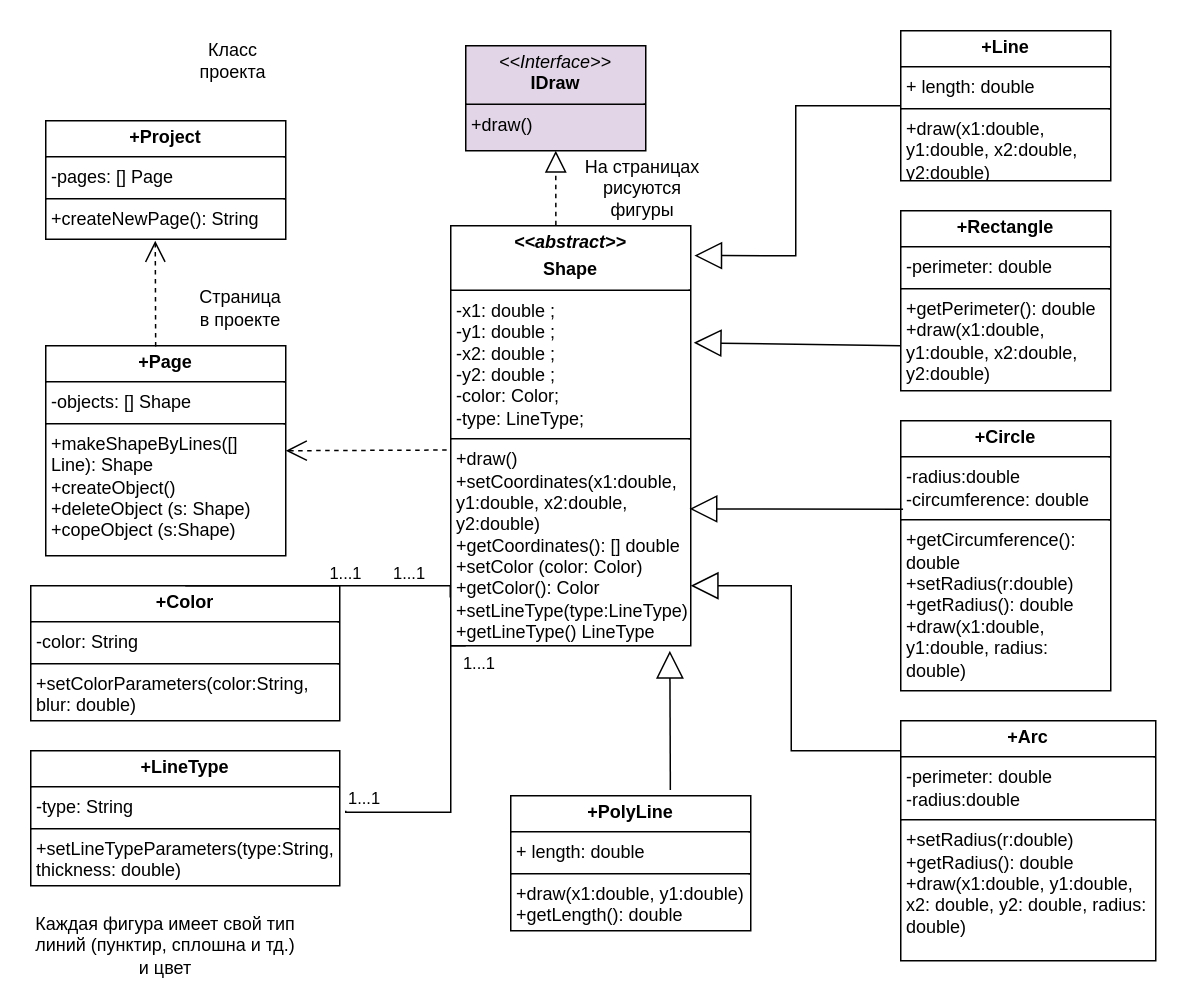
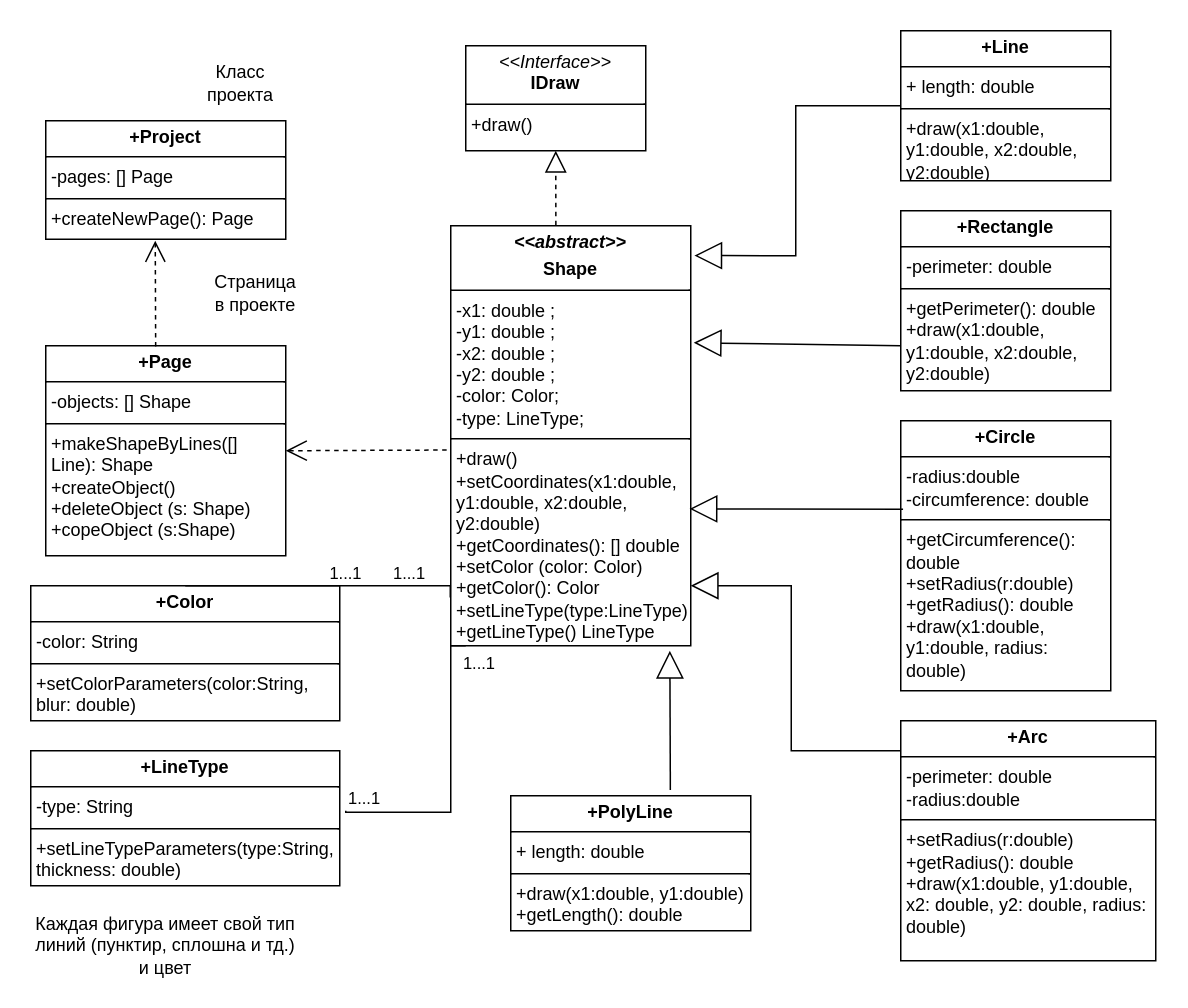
  <mxCell id="0" />
  <mxCell id="1" parent="0" />
- <mxCell id="2" value="&lt;p style=&quot;margin:0px;margin-top:4px;text-align:center;&quot;&gt;&lt;i&gt;&amp;lt;&amp;lt;Interface&amp;gt;&amp;gt;&lt;/i&gt;&lt;br&gt;&lt;b&gt;IDraw&lt;/b&gt;&lt;/p&gt;&lt;hr size=&quot;1&quot; style=&quot;border-style:solid;&quot;&gt;&lt;p style=&quot;margin:0px;margin-left:4px;&quot;&gt;+draw()&lt;br&gt;&lt;/p&gt;" style="verticalAlign=top;align=left;overflow=fill;html=1;whiteSpace=wrap;fillColor=#e1d5e7;" parent="1" vertex="1"><mxGeometry x="310" y="30" width="120" height="70" as="geometry" /></mxCell>
+ <mxCell id="2" value="&lt;p style=&quot;margin:0px;margin-top:4px;text-align:center;&quot;&gt;&lt;i&gt;&amp;lt;&amp;lt;Interface&amp;gt;&amp;gt;&lt;/i&gt;&lt;br&gt;&lt;b&gt;IDraw&lt;/b&gt;&lt;/p&gt;&lt;hr size=&quot;1&quot; style=&quot;border-style:solid;&quot;&gt;&lt;p style=&quot;margin:0px;margin-left:4px;&quot;&gt;+draw()&lt;br&gt;&lt;/p&gt;" style="verticalAlign=top;align=left;overflow=fill;html=1;whiteSpace=wrap;" parent="1" vertex="1"><mxGeometry x="310" y="30" width="120" height="70" as="geometry" /></mxCell>
  <mxCell id="3" value="&lt;p style=&quot;margin:0px;margin-top:4px;text-align:center;&quot;&gt;&lt;b&gt;&lt;i&gt;&amp;lt;&amp;lt;abstract&amp;gt;&amp;gt;&lt;/i&gt;&lt;/b&gt;&lt;/p&gt;&lt;p style=&quot;margin:0px;margin-top:4px;text-align:center;&quot;&gt;&lt;b&gt;Shape&lt;/b&gt;&lt;/p&gt;&lt;hr size=&quot;1&quot; style=&quot;border-style:solid;&quot;&gt;&lt;p style=&quot;margin:0px;margin-left:4px;&quot;&gt;-x1:&amp;nbsp;&lt;span style=&quot;background-color: initial;&quot;&gt;double&lt;/span&gt;&lt;span style=&quot;background-color: initial;&quot;&gt;&amp;nbsp;&lt;/span&gt;&lt;span style=&quot;background-color: initial;&quot;&gt;;&lt;/span&gt;&lt;/p&gt;&lt;p style=&quot;margin:0px;margin-left:4px;&quot;&gt;-y1:&amp;nbsp;&lt;span style=&quot;background-color: initial;&quot;&gt;double&lt;/span&gt;&lt;span style=&quot;background-color: initial;&quot;&gt;&amp;nbsp;&lt;/span&gt;&lt;span style=&quot;background-color: initial;&quot;&gt;;&lt;/span&gt;&lt;/p&gt;&lt;p style=&quot;margin:0px;margin-left:4px;&quot;&gt;-x2:&amp;nbsp;&lt;span style=&quot;background-color: initial;&quot;&gt;double&lt;/span&gt;&lt;span style=&quot;background-color: initial;&quot;&gt;&amp;nbsp;&lt;/span&gt;&lt;span style=&quot;background-color: initial;&quot;&gt;;&lt;/span&gt;&lt;/p&gt;&lt;p style=&quot;margin:0px;margin-left:4px;&quot;&gt;-y2:&amp;nbsp;&lt;span style=&quot;background-color: initial;&quot;&gt;double&lt;/span&gt;&lt;span style=&quot;background-color: initial;&quot;&gt;&amp;nbsp;&lt;/span&gt;&lt;span style=&quot;background-color: initial;&quot;&gt;;&lt;/span&gt;&lt;/p&gt;&lt;p style=&quot;margin:0px;margin-left:4px;&quot;&gt;-color: Color;&lt;/p&gt;&lt;p style=&quot;margin:0px;margin-left:4px;&quot;&gt;-type: LineType;&lt;/p&gt;&lt;hr size=&quot;1&quot; style=&quot;border-style:solid;&quot;&gt;&lt;p style=&quot;margin:0px;margin-left:4px;&quot;&gt;+draw()&lt;/p&gt;&lt;p style=&quot;margin:0px;margin-left:4px;&quot;&gt;+setCoordinates(x1:double, y1:&lt;span style=&quot;background-color: initial;&quot;&gt;double&lt;/span&gt;&lt;span style=&quot;background-color: initial;&quot;&gt;, x2:&lt;/span&gt;&lt;span style=&quot;background-color: initial;&quot;&gt;double&lt;/span&gt;&lt;span style=&quot;background-color: initial;&quot;&gt;, y2:&lt;/span&gt;&lt;span style=&quot;background-color: initial;&quot;&gt;double&lt;/span&gt;&lt;span style=&quot;background-color: initial;&quot;&gt;)&lt;/span&gt;&lt;/p&gt;&lt;p style=&quot;margin:0px;margin-left:4px;&quot;&gt;+getCoordinates(): [] double&lt;/p&gt;&lt;p style=&quot;margin:0px;margin-left:4px;&quot;&gt;+setColor (color: Color)&lt;/p&gt;&lt;p style=&quot;margin:0px;margin-left:4px;&quot;&gt;+getColor(): Color&lt;/p&gt;&lt;p style=&quot;margin:0px;margin-left:4px;&quot;&gt;+setLineType(type:&lt;span style=&quot;background-color: initial;&quot;&gt;LineType&lt;/span&gt;&lt;span style=&quot;background-color: initial;&quot;&gt;)&lt;/span&gt;&lt;/p&gt;&lt;p style=&quot;margin:0px;margin-left:4px;&quot;&gt;+getLineType()&amp;nbsp;&lt;span style=&quot;background-color: initial;&quot;&gt;LineType&lt;/span&gt;&lt;/p&gt;" style="verticalAlign=top;align=left;overflow=fill;html=1;whiteSpace=wrap;" parent="1" vertex="1"><mxGeometry x="300" y="150" width="160" height="280" as="geometry" /></mxCell>
  <mxCell id="4" value="&lt;p style=&quot;margin:0px;margin-top:4px;text-align:center;&quot;&gt;&lt;b&gt;+Rectangle&lt;/b&gt;&lt;/p&gt;&lt;hr size=&quot;1&quot; style=&quot;border-style:solid;&quot;&gt;&lt;p style=&quot;margin:0px;margin-left:4px;&quot;&gt;-perimeter: double&lt;/p&gt;&lt;hr size=&quot;1&quot; style=&quot;border-style:solid;&quot;&gt;&lt;p style=&quot;margin:0px;margin-left:4px;&quot;&gt;+getPerimeter(): double&lt;/p&gt;&lt;p style=&quot;margin:0px;margin-left:4px;&quot;&gt;&lt;span style=&quot;background-color: initial;&quot;&gt;+draw(x&lt;/span&gt;&lt;span style=&quot;background-color: initial;&quot;&gt;1:double, y1:&lt;/span&gt;&lt;span style=&quot;background-color: initial;&quot;&gt;double&lt;/span&gt;&lt;span style=&quot;background-color: initial;&quot;&gt;, x2:&lt;/span&gt;&lt;span style=&quot;background-color: initial;&quot;&gt;double&lt;/span&gt;&lt;span style=&quot;background-color: initial;&quot;&gt;, y2:&lt;/span&gt;&lt;span style=&quot;background-color: initial;&quot;&gt;double&lt;/span&gt;&lt;span style=&quot;background-color: initial;&quot;&gt;)&lt;/span&gt;&amp;nbsp;&lt;/p&gt;" style="verticalAlign=top;align=left;overflow=fill;html=1;whiteSpace=wrap;" parent="1" vertex="1"><mxGeometry x="600" y="140" width="140" height="120" as="geometry" /></mxCell>
  <mxCell id="5" value="&lt;p style=&quot;margin:0px;margin-top:4px;text-align:center;&quot;&gt;&lt;b&gt;+Line&lt;/b&gt;&lt;/p&gt;&lt;hr size=&quot;1&quot; style=&quot;border-style:solid;&quot;&gt;&lt;p style=&quot;margin:0px;margin-left:4px;&quot;&gt;+ length: double&lt;/p&gt;&lt;hr size=&quot;1&quot; style=&quot;border-style:solid;&quot;&gt;&lt;p style=&quot;margin:0px;margin-left:4px;&quot;&gt;+draw(x&lt;span style=&quot;background-color: initial;&quot;&gt;1:double, y1:&lt;/span&gt;&lt;span style=&quot;background-color: initial;&quot;&gt;double&lt;/span&gt;&lt;span style=&quot;background-color: initial;&quot;&gt;, x2:&lt;/span&gt;&lt;span style=&quot;background-color: initial;&quot;&gt;double&lt;/span&gt;&lt;span style=&quot;background-color: initial;&quot;&gt;, y2:&lt;/span&gt;&lt;span style=&quot;background-color: initial;&quot;&gt;double&lt;/span&gt;&lt;span style=&quot;background-color: initial;&quot;&gt;)&lt;/span&gt;&lt;/p&gt;&lt;p style=&quot;margin:0px;margin-left:4px;&quot;&gt;+getLength(): double&lt;span style=&quot;background-color: initial;&quot;&gt;&lt;/span&gt;&lt;/p&gt;" style="verticalAlign=top;align=left;overflow=fill;html=1;whiteSpace=wrap;" parent="1" vertex="1"><mxGeometry x="600" y="20" width="140" height="100" as="geometry" /></mxCell>
  <mxCell id="6" value="&lt;p style=&quot;margin:0px;margin-top:4px;text-align:center;&quot;&gt;&lt;b&gt;+Circle&lt;/b&gt;&lt;/p&gt;&lt;hr size=&quot;1&quot; style=&quot;border-style:solid;&quot;&gt;&lt;p style=&quot;margin:0px;margin-left:4px;&quot;&gt;-radius:double&lt;/p&gt;&lt;p style=&quot;margin:0px;margin-left:4px;&quot;&gt;-circumference: double&lt;/p&gt;&lt;hr size=&quot;1&quot; style=&quot;border-style:solid;&quot;&gt;&lt;p style=&quot;margin:0px;margin-left:4px;&quot;&gt;+getCircumference(): double&lt;/p&gt;&lt;p style=&quot;margin:0px;margin-left:4px;&quot;&gt;+setRadius(r:double)&lt;/p&gt;&lt;p style=&quot;margin:0px;margin-left:4px;&quot;&gt;+getRadius(): double&lt;/p&gt;&lt;p style=&quot;margin:0px;margin-left:4px;&quot;&gt;+draw(x&lt;span style=&quot;background-color: initial;&quot;&gt;1:double, y1:&lt;/span&gt;&lt;span style=&quot;background-color: initial;&quot;&gt;double&lt;/span&gt;&lt;span style=&quot;background-color: initial;&quot;&gt;, radius: double&lt;/span&gt;&lt;span style=&quot;background-color: initial;&quot;&gt;)&lt;/span&gt;&lt;/p&gt;" style="verticalAlign=top;align=left;overflow=fill;html=1;whiteSpace=wrap;" parent="1" vertex="1"><mxGeometry x="600" y="280" width="140" height="180" as="geometry" /></mxCell>
  <mxCell id="7" value="&lt;p style=&quot;margin:0px;margin-top:4px;text-align:center;&quot;&gt;&lt;b&gt;+PolyLine&lt;/b&gt;&lt;/p&gt;&lt;hr size=&quot;1&quot; style=&quot;border-style:solid;&quot;&gt;&lt;p style=&quot;margin:0px;margin-left:4px;&quot;&gt;+ length: double&lt;/p&gt;&lt;hr size=&quot;1&quot; style=&quot;border-style:solid;&quot;&gt;&lt;p style=&quot;margin:0px;margin-left:4px;&quot;&gt;+draw(x&lt;span style=&quot;background-color: initial;&quot;&gt;1:double, y1:&lt;/span&gt;&lt;span style=&quot;background-color: initial;&quot;&gt;double&lt;/span&gt;&lt;span style=&quot;background-color: initial;&quot;&gt;)&lt;/span&gt;&lt;/p&gt;&lt;p style=&quot;margin:0px;margin-left:4px;&quot;&gt;&lt;span style=&quot;background-color: initial;&quot;&gt;+getLength(): double&lt;/span&gt;&lt;/p&gt;" style="verticalAlign=top;align=left;overflow=fill;html=1;whiteSpace=wrap;" parent="1" vertex="1"><mxGeometry x="340" y="530" width="160" height="90" as="geometry" /></mxCell>
  <mxCell id="8" value="&lt;p style=&quot;margin:0px;margin-top:4px;text-align:center;&quot;&gt;&lt;b&gt;+Arc&lt;/b&gt;&lt;/p&gt;&lt;hr size=&quot;1&quot; style=&quot;border-style:solid;&quot;&gt;&lt;p style=&quot;margin:0px;margin-left:4px;&quot;&gt;-perimeter: double&lt;/p&gt;&lt;p style=&quot;margin: 0px 0px 0px 4px;&quot;&gt;-radius:double&lt;/p&gt;&lt;hr size=&quot;1&quot; style=&quot;border-style:solid;&quot;&gt;&lt;p style=&quot;margin: 0px 0px 0px 4px;&quot;&gt;+setRadius(r:double)&lt;/p&gt;&lt;p style=&quot;margin: 0px 0px 0px 4px;&quot;&gt;+getRadius(): double&lt;/p&gt;&lt;p style=&quot;margin: 0px 0px 0px 4px;&quot;&gt;+draw(x&lt;span style=&quot;background-color: initial;&quot;&gt;1:double, y1:&lt;/span&gt;&lt;span style=&quot;background-color: initial;&quot;&gt;double&lt;/span&gt;&lt;span style=&quot;background-color: initial;&quot;&gt;, x2: double, y2: double, radius: double&lt;/span&gt;&lt;span style=&quot;background-color: initial;&quot;&gt;)&lt;/span&gt;&lt;/p&gt;" style="verticalAlign=top;align=left;overflow=fill;html=1;whiteSpace=wrap;" parent="1" vertex="1"><mxGeometry x="600" y="480" width="170" height="160" as="geometry" /></mxCell>
  <mxCell id="9" value="&lt;p style=&quot;margin:0px;margin-top:4px;text-align:center;&quot;&gt;&lt;b&gt;+LineType&lt;/b&gt;&lt;/p&gt;&lt;hr size=&quot;1&quot; style=&quot;border-style:solid;&quot;&gt;&lt;p style=&quot;margin:0px;margin-left:4px;&quot;&gt;-type: String&lt;/p&gt;&lt;hr size=&quot;1&quot; style=&quot;border-style:solid;&quot;&gt;&lt;p style=&quot;margin:0px;margin-left:4px;&quot;&gt;+setLineTypeParameters(type:String, thickness: double)&lt;/p&gt;" style="verticalAlign=top;align=left;overflow=fill;html=1;whiteSpace=wrap;" parent="1" vertex="1"><mxGeometry x="20" y="500" width="206" height="90" as="geometry" /></mxCell>
  <mxCell id="10" value="&lt;p style=&quot;margin:0px;margin-top:4px;text-align:center;&quot;&gt;&lt;b&gt;+Color&lt;/b&gt;&lt;/p&gt;&lt;hr size=&quot;1&quot; style=&quot;border-style:solid;&quot;&gt;&lt;p style=&quot;margin:0px;margin-left:4px;&quot;&gt;-color: String&lt;/p&gt;&lt;hr size=&quot;1&quot; style=&quot;border-style:solid;&quot;&gt;&lt;p style=&quot;margin:0px;margin-left:4px;&quot;&gt;+setColorParameters(color:String, blur: double)&lt;/p&gt;" style="verticalAlign=top;align=left;overflow=fill;html=1;whiteSpace=wrap;" parent="1" vertex="1"><mxGeometry x="20" y="390" width="206" height="90" as="geometry" /></mxCell>
- <mxCell id="11" value="&lt;p style=&quot;margin:0px;margin-top:4px;text-align:center;&quot;&gt;&lt;b&gt;+Project&lt;/b&gt;&lt;/p&gt;&lt;hr size=&quot;1&quot; style=&quot;border-style:solid;&quot;&gt;&lt;p style=&quot;margin:0px;margin-left:4px;&quot;&gt;-pages: [] Page&amp;nbsp;&lt;/p&gt;&lt;hr size=&quot;1&quot; style=&quot;border-style:solid;&quot;&gt;&lt;p style=&quot;margin:0px;margin-left:4px;&quot;&gt;+createNewPage(): String&lt;/p&gt;" style="verticalAlign=top;align=left;overflow=fill;html=1;whiteSpace=wrap;" parent="1" vertex="1"><mxGeometry x="30" y="80" width="160" height="79" as="geometry" /></mxCell>
+ <mxCell id="11" value="&lt;p style=&quot;margin:0px;margin-top:4px;text-align:center;&quot;&gt;&lt;b&gt;+Project&lt;/b&gt;&lt;/p&gt;&lt;hr size=&quot;1&quot; style=&quot;border-style:solid;&quot;&gt;&lt;p style=&quot;margin:0px;margin-left:4px;&quot;&gt;-pages: [] Page&amp;nbsp;&lt;/p&gt;&lt;hr size=&quot;1&quot; style=&quot;border-style:solid;&quot;&gt;&lt;p style=&quot;margin:0px;margin-left:4px;&quot;&gt;+createNewPage(): Page&lt;/p&gt;" style="verticalAlign=top;align=left;overflow=fill;html=1;whiteSpace=wrap;" parent="1" vertex="1"><mxGeometry x="30" y="80" width="160" height="79" as="geometry" /></mxCell>
  <mxCell id="12" value="&lt;p style=&quot;margin:0px;margin-top:4px;text-align:center;&quot;&gt;&lt;b&gt;+Page&lt;/b&gt;&lt;/p&gt;&lt;hr size=&quot;1&quot; style=&quot;border-style:solid;&quot;&gt;&lt;p style=&quot;margin:0px;margin-left:4px;&quot;&gt;-objects: [] Shape&lt;/p&gt;&lt;hr size=&quot;1&quot; style=&quot;border-style:solid;&quot;&gt;&lt;p style=&quot;margin:0px;margin-left:4px;&quot;&gt;+makeShapeByLines([] Line): Shape&lt;/p&gt;&lt;p style=&quot;margin:0px;margin-left:4px;&quot;&gt;+createObject()&lt;/p&gt;&lt;p style=&quot;margin:0px;margin-left:4px;&quot;&gt;+deleteObject (s: Shape)&lt;/p&gt;&lt;p style=&quot;margin:0px;margin-left:4px;&quot;&gt;+copeObject (s:Shape)&lt;/p&gt;" style="verticalAlign=top;align=left;overflow=fill;html=1;whiteSpace=wrap;" parent="1" vertex="1"><mxGeometry x="30" y="230" width="160" height="140" as="geometry" /></mxCell>
  <mxCell id="13" value="" style="endArrow=none;html=1;edgeStyle=orthogonalEdgeStyle;rounded=0;entryX=0.5;entryY=0;entryDx=0;entryDy=0;exitX=-0.002;exitY=0.885;exitDx=0;exitDy=0;exitPerimeter=0;" edge="1" parent="1" source="3" target="10"><mxGeometry relative="1" as="geometry"><mxPoint x="290" y="390" as="sourcePoint" /><mxPoint x="220" y="420" as="targetPoint" /><Array as="points"><mxPoint x="300" y="390" /><mxPoint x="123" y="390" /></Array></mxGeometry></mxCell>
  <mxCell id="14" value="1...1" style="edgeLabel;resizable=0;html=1;align=left;verticalAlign=bottom;" connectable="0" vertex="1" parent="13"><mxGeometry x="-1" relative="1" as="geometry"><mxPoint x="-40" y="-8" as="offset" /></mxGeometry></mxCell>
  <mxCell id="15" value="1...1" style="edgeLabel;resizable=0;html=1;align=right;verticalAlign=bottom;" connectable="0" vertex="1" parent="13"><mxGeometry x="1" relative="1" as="geometry"><mxPoint x="118" as="offset" /></mxGeometry></mxCell>
  <mxCell id="16" value="" style="endArrow=none;html=1;edgeStyle=orthogonalEdgeStyle;rounded=0;" edge="1" parent="1"><mxGeometry relative="1" as="geometry"><mxPoint x="230" y="540" as="sourcePoint" /><mxPoint x="310" y="430" as="targetPoint" /><Array as="points"><mxPoint x="230" y="541" /><mxPoint x="300" y="541" /><mxPoint x="300" y="430" /></Array></mxGeometry></mxCell>
  <mxCell id="17" value="1...1" style="edgeLabel;resizable=0;html=1;align=left;verticalAlign=bottom;" connectable="0" vertex="1" parent="16"><mxGeometry x="-1" relative="1" as="geometry" /></mxCell>
  <mxCell id="18" value="1...1" style="edgeLabel;resizable=0;html=1;align=right;verticalAlign=bottom;" connectable="0" vertex="1" parent="16"><mxGeometry x="1" relative="1" as="geometry"><mxPoint x="20" y="20" as="offset" /></mxGeometry></mxCell>
  <mxCell id="19" value="" style="endArrow=block;endSize=16;endFill=0;html=1;rounded=0;exitX=0;exitY=0.75;exitDx=0;exitDy=0;" edge="1" parent="1" source="4"><mxGeometry width="160" relative="1" as="geometry"><mxPoint x="330" y="240" as="sourcePoint" /><mxPoint x="462" y="228" as="targetPoint" /><Array as="points" /></mxGeometry></mxCell>
  <mxCell id="20" value="" style="endArrow=block;endSize=16;endFill=0;html=1;rounded=0;exitX=0;exitY=0.5;exitDx=0;exitDy=0;entryX=1.015;entryY=0.071;entryDx=0;entryDy=0;entryPerimeter=0;" edge="1" parent="1" source="5" target="3"><mxGeometry x="0.002" width="160" relative="1" as="geometry"><mxPoint x="330" y="240" as="sourcePoint" /><mxPoint x="470" y="170" as="targetPoint" /><Array as="points"><mxPoint x="530" y="70" /><mxPoint x="530" y="130" /><mxPoint x="530" y="170" /></Array><mxPoint as="offset" /></mxGeometry></mxCell>
  <mxCell id="21" value="" style="endArrow=block;endSize=16;endFill=0;html=1;rounded=0;exitX=0.011;exitY=0.328;exitDx=0;exitDy=0;exitPerimeter=0;entryX=0.995;entryY=0.674;entryDx=0;entryDy=0;entryPerimeter=0;" edge="1" parent="1" source="6" target="3"><mxGeometry width="160" relative="1" as="geometry"><mxPoint x="330" y="340" as="sourcePoint" /><mxPoint x="490" y="340" as="targetPoint" /></mxGeometry></mxCell>
  <mxCell id="22" value="" style="endArrow=block;endSize=16;endFill=0;html=1;rounded=0;" edge="1" parent="1"><mxGeometry width="160" relative="1" as="geometry"><mxPoint x="600" y="500" as="sourcePoint" /><mxPoint x="460" y="390" as="targetPoint" /><Array as="points"><mxPoint x="527" y="500" /><mxPoint x="527" y="390" /></Array></mxGeometry></mxCell>
  <mxCell id="23" value="" style="endArrow=block;endSize=16;endFill=0;html=1;rounded=0;exitX=0.665;exitY=-0.042;exitDx=0;exitDy=0;exitPerimeter=0;entryX=0.913;entryY=1.012;entryDx=0;entryDy=0;entryPerimeter=0;" edge="1" parent="1" source="7" target="3"><mxGeometry width="160" relative="1" as="geometry"><mxPoint x="330" y="340" as="sourcePoint" /><mxPoint x="440" y="470" as="targetPoint" /></mxGeometry></mxCell>
  <mxCell id="24" value="" style="endArrow=block;dashed=1;endFill=0;endSize=12;html=1;rounded=0;entryX=0.5;entryY=1;entryDx=0;entryDy=0;exitX=0.438;exitY=-0.001;exitDx=0;exitDy=0;exitPerimeter=0;" edge="1" parent="1" source="3" target="2"><mxGeometry width="160" relative="1" as="geometry"><mxPoint x="370" y="140" as="sourcePoint" /><mxPoint x="490" y="240" as="targetPoint" /><Array as="points" /></mxGeometry></mxCell>
  <mxCell id="25" value="" style="endArrow=open;endSize=12;dashed=1;html=1;rounded=0;exitX=-0.017;exitY=0.534;exitDx=0;exitDy=0;exitPerimeter=0;entryX=1;entryY=0.5;entryDx=0;entryDy=0;" edge="1" parent="1" source="3" target="12"><mxGeometry width="160" relative="1" as="geometry"><mxPoint x="330" y="340" as="sourcePoint" /><mxPoint x="230" y="300" as="targetPoint" /></mxGeometry></mxCell>
  <mxCell id="26" value="" style="endArrow=open;endSize=12;dashed=1;html=1;rounded=0;exitX=0.458;exitY=0.004;exitDx=0;exitDy=0;exitPerimeter=0;" edge="1" parent="1" source="12"><mxGeometry width="160" relative="1" as="geometry"><mxPoint x="330" y="340" as="sourcePoint" /><mxPoint x="103" y="160" as="targetPoint" /></mxGeometry></mxCell>
- <mxCell id="27" value="Класс проекта" style="text;html=1;align=center;verticalAlign=middle;whiteSpace=wrap;rounded=0;" vertex="1" parent="1"><mxGeometry x="125" y="25" width="60" height="30" as="geometry" /></mxCell>
- <mxCell id="28" value="Страница в проекте" style="text;html=1;align=center;verticalAlign=middle;whiteSpace=wrap;rounded=0;" vertex="1" parent="1"><mxGeometry x="130" y="190" width="60" height="30" as="geometry" /></mxCell>
+ <mxCell id="27" value="Класс проекта" style="text;html=1;align=center;verticalAlign=middle;whiteSpace=wrap;rounded=0;" vertex="1" parent="1"><mxGeometry x="130" y="40" width="60" height="30" as="geometry" /></mxCell>
+ <mxCell id="28" value="Страница в проекте" style="text;html=1;align=center;verticalAlign=middle;whiteSpace=wrap;rounded=0;" vertex="1" parent="1"><mxGeometry x="140" y="180" width="60" height="30" as="geometry" /></mxCell>
  <mxCell id="29" value="Каждая фигура имеет свой тип линий (пунктир, сплошна и тд.) и цвет" style="text;html=1;align=center;verticalAlign=middle;whiteSpace=wrap;rounded=0;" vertex="1" parent="1"><mxGeometry x="20" y="610" width="180" height="40" as="geometry" /></mxCell>
- <mxCell id="30" value="На страницах рисуются фигуры" style="text;html=1;align=center;verticalAlign=middle;whiteSpace=wrap;rounded=0;" vertex="1" parent="1"><mxGeometry x="380" y="110" width="96" height="30" as="geometry" /></mxCell>
